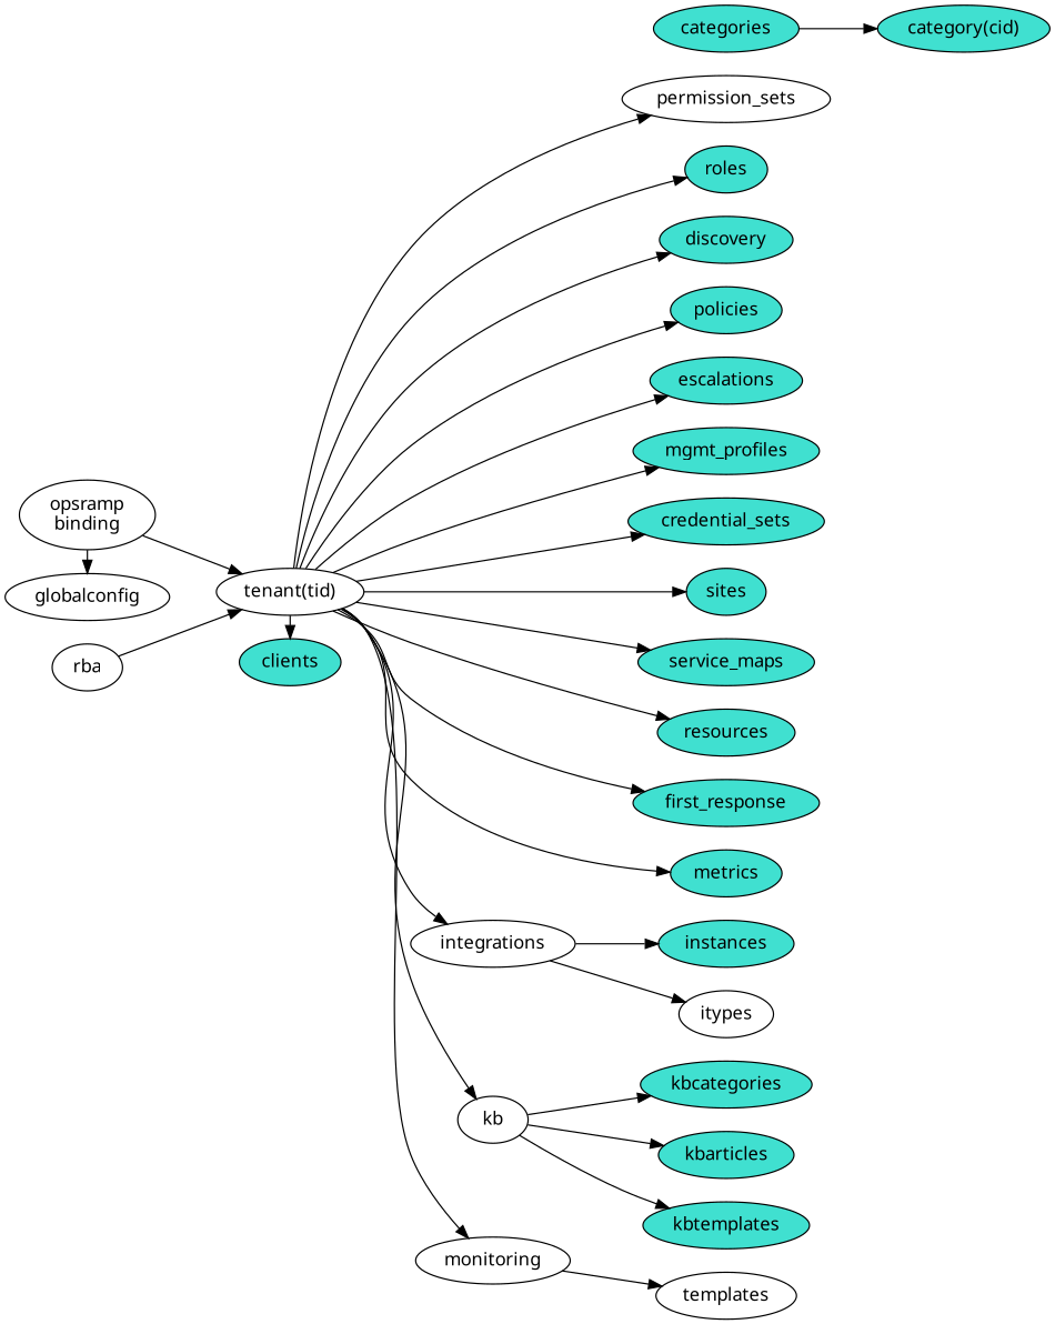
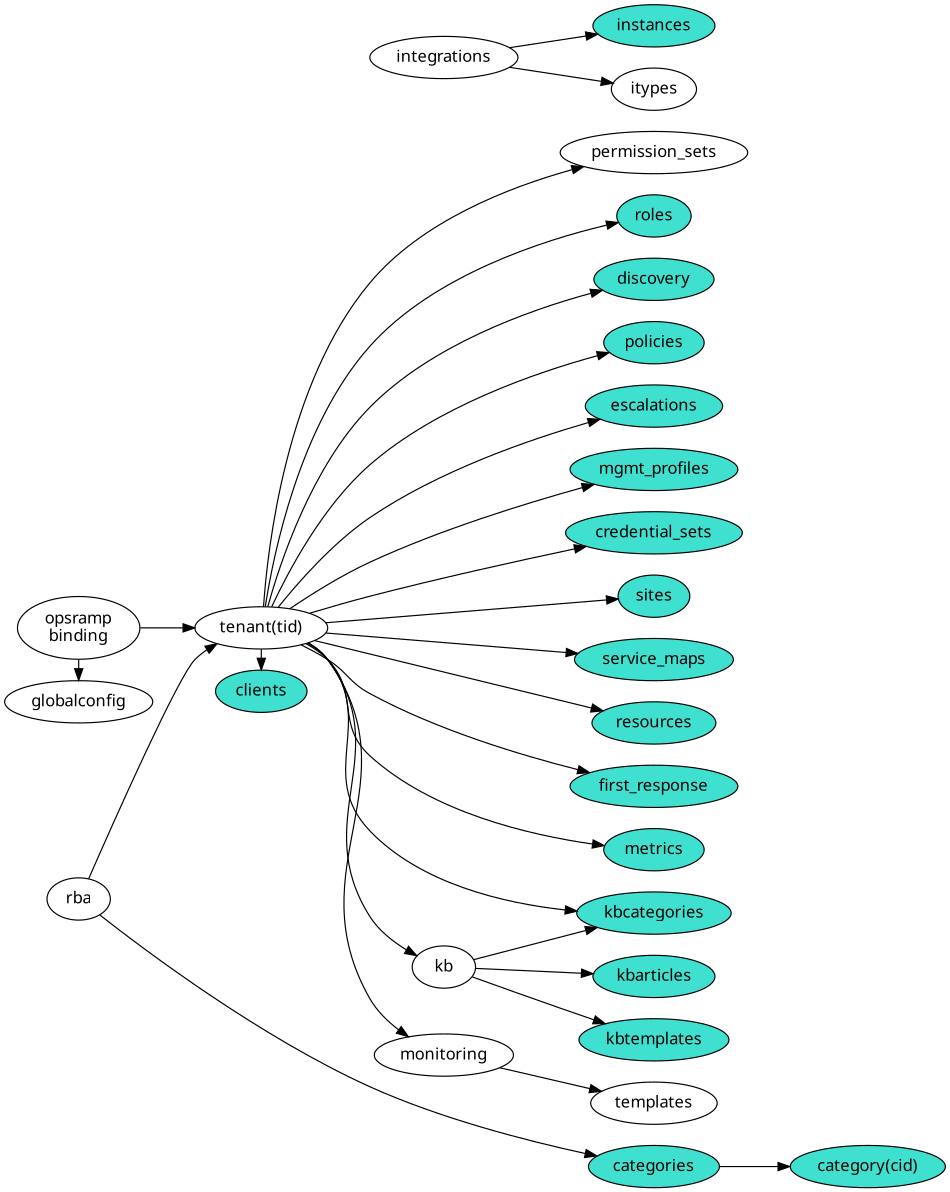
  digraph {
    fontname="Noto Sans"
    rankdir=LR
    node [fontname="Noto Sans" fillcolor=turquoise style=filled]
    edge [fontname="Noto Sans"]
    n1 [label="opsramp\nbinding" fillcolor="" style=""]
    globalconfig [fillcolor="" style=""]
    n3 [label="tenant(tid)" fillcolor="" style=""]
    clients
    permission_sets [fillcolor="" style=""]
    roles
    discovery
    policies
    escalations
    mgmt_profiles
    credential_sets
    sites
    service_maps
    resources
    first_response
    metrics
    categories
    templates [fillcolor="" style=""]
    instances
    itypes [fillcolor="" style=""]
    integrations [fillcolor="" style=""]
    kb [fillcolor="" style=""]
    monitoring [fillcolor="" style=""]
    n24 [label="category(cid)"]
    rba [fillcolor="" style=""]
    kbcategories
    kbarticles
    kbtemplates
    subgraph sub_1 {
      rank=same
      n1
      globalconfig
    }
    subgraph sub_2 {
      rank=same
      n3
      clients
    }
    subgraph sub_3 {
      rank=same
      permission_sets
      roles
      discovery
      policies
      escalations
      mgmt_profiles
      credential_sets
      sites
      service_maps
      resources
      first_response
      metrics
      categories
      templates
      instances
      itypes
    }
    n1 -> globalconfig
    n1 -> n3
    n3 -> clients
    n3 -> permission_sets
    n3 -> roles
    n3 -> discovery
    n3 -> policies
    n3 -> escalations
    n3 -> mgmt_profiles
    n3 -> credential_sets
    n3 -> sites
    n3 -> service_maps
    n3 -> resources
    n3 -> first_response
    n3 -> metrics
-   n3 -> integrations
+   n3 -> kbcategories
    n3 -> kb
    n3 -> monitoring
    categories -> n24
    integrations -> instances
    integrations -> itypes
    kb -> kbcategories
    kb -> kbarticles
    kb -> kbtemplates
    monitoring -> templates
    rba -> n3
+   rba -> categories
  }
